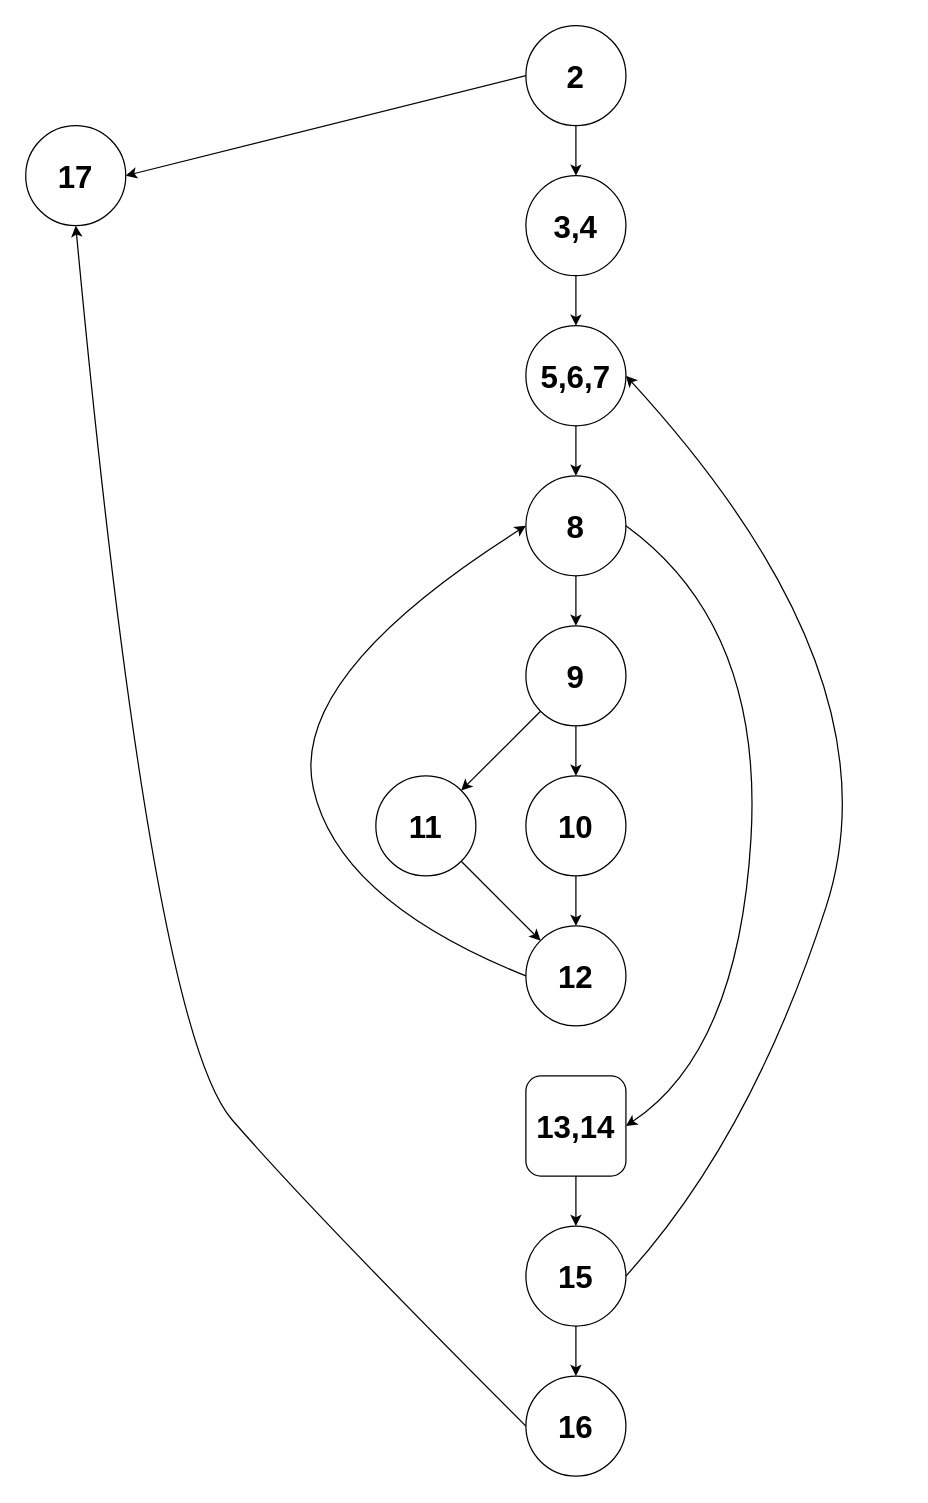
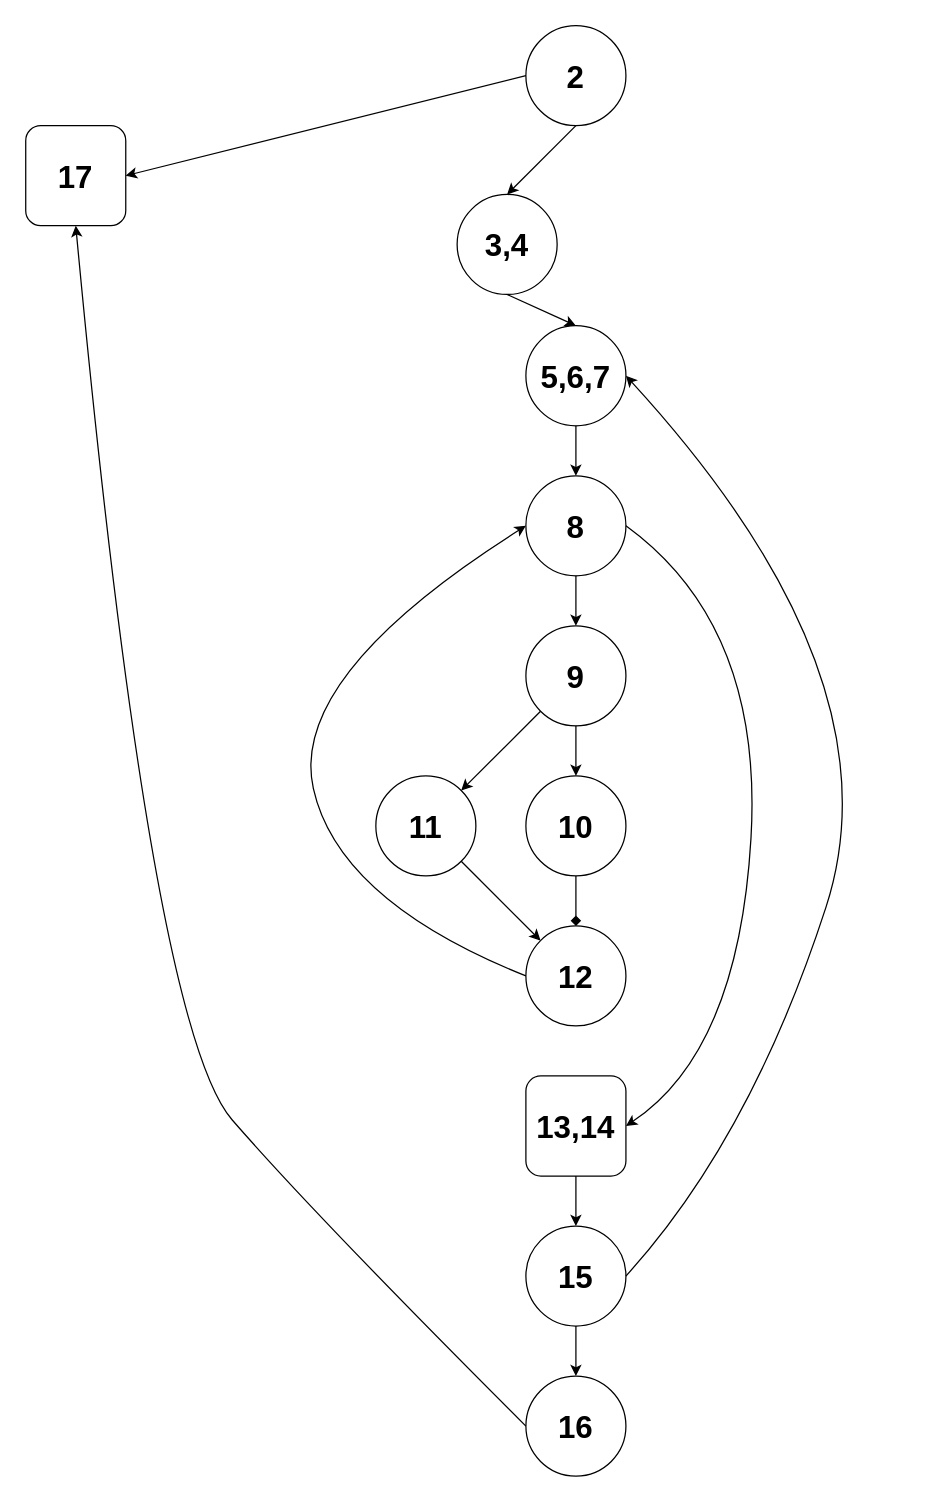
  <mxCell id="0" />
  <mxCell id="1" parent="0" />
  <mxCell id="2" value="2" style="ellipse;whiteSpace=wrap;html=1;aspect=fixed;fontSize=25;fontStyle=1" vertex="1" parent="1"><mxGeometry x="420" y="20" width="80" height="80" as="geometry" /></mxCell>
- <mxCell id="3" value="3,4" style="ellipse;whiteSpace=wrap;html=1;aspect=fixed;fontSize=25;fontStyle=1" vertex="1" parent="1"><mxGeometry x="420" y="140" width="80" height="80" as="geometry" /></mxCell>
- <mxCell id="4" value="17" style="ellipse;whiteSpace=wrap;html=1;aspect=fixed;fontSize=25;fontStyle=1" vertex="1" parent="1"><mxGeometry x="20" y="100" width="80" height="80" as="geometry" /></mxCell>
+ <mxCell id="3" value="3,4" style="ellipse;whiteSpace=wrap;html=1;aspect=fixed;fontSize=25;fontStyle=1" vertex="1" parent="1"><mxGeometry x="365" y="155" width="80" height="80" as="geometry" /></mxCell>
+ <mxCell id="4" value="17" style="whiteSpace=wrap;html=1;aspect=fixed;fontSize=25;fontStyle=1;rounded=1;" vertex="1" parent="1"><mxGeometry x="20" y="100" width="80" height="80" as="geometry" /></mxCell>
  <mxCell id="5" value="5,6,7" style="ellipse;whiteSpace=wrap;html=1;aspect=fixed;fontSize=25;fontStyle=1" vertex="1" parent="1"><mxGeometry x="420" y="260" width="80" height="80" as="geometry" /></mxCell>
  <mxCell id="6" value="8" style="ellipse;whiteSpace=wrap;html=1;aspect=fixed;fontSize=25;fontStyle=1" vertex="1" parent="1"><mxGeometry x="420" y="380" width="80" height="80" as="geometry" /></mxCell>
  <mxCell id="7" value="9" style="ellipse;whiteSpace=wrap;html=1;aspect=fixed;fontSize=25;fontStyle=1" vertex="1" parent="1"><mxGeometry x="420" y="500" width="80" height="80" as="geometry" /></mxCell>
  <mxCell id="8" value="11" style="ellipse;whiteSpace=wrap;html=1;aspect=fixed;fontSize=25;fontStyle=1" vertex="1" parent="1"><mxGeometry x="300" y="620" width="80" height="80" as="geometry" /></mxCell>
  <mxCell id="9" value="10" style="ellipse;whiteSpace=wrap;html=1;aspect=fixed;fontSize=25;fontStyle=1" vertex="1" parent="1"><mxGeometry x="420" y="620" width="80" height="80" as="geometry" /></mxCell>
  <mxCell id="10" value="12" style="ellipse;whiteSpace=wrap;html=1;aspect=fixed;fontSize=25;fontStyle=1" vertex="1" parent="1"><mxGeometry x="420" y="740" width="80" height="80" as="geometry" /></mxCell>
  <mxCell id="11" value="13,14" style="whiteSpace=wrap;html=1;aspect=fixed;fontSize=25;fontStyle=1;rounded=1;" vertex="1" parent="1"><mxGeometry x="420" y="860" width="80" height="80" as="geometry" /></mxCell>
  <mxCell id="12" value="15" style="ellipse;whiteSpace=wrap;html=1;aspect=fixed;fontSize=25;fontStyle=1" vertex="1" parent="1"><mxGeometry x="420" y="980" width="80" height="80" as="geometry" /></mxCell>
  <mxCell id="13" value="16" style="ellipse;whiteSpace=wrap;html=1;aspect=fixed;fontSize=25;fontStyle=1" vertex="1" parent="1"><mxGeometry x="420" y="1100" width="80" height="80" as="geometry" /></mxCell>
  <mxCell id="14" value="" style="endArrow=classic;html=1;rounded=0;fontSize=25;entryX=0.5;entryY=0;entryDx=0;entryDy=0;exitX=0.5;exitY=1;exitDx=0;exitDy=0;" edge="1" parent="1" source="2" target="3"><mxGeometry width="50" height="50" relative="1" as="geometry"><mxPoint x="440" y="150" as="sourcePoint" /><mxPoint x="490" y="100" as="targetPoint" /></mxGeometry></mxCell>
  <mxCell id="15" value="" style="endArrow=classic;html=1;rounded=0;fontSize=25;entryX=0.5;entryY=0;entryDx=0;entryDy=0;exitX=0.5;exitY=1;exitDx=0;exitDy=0;" edge="1" parent="1" source="3" target="5"><mxGeometry width="50" height="50" relative="1" as="geometry"><mxPoint x="440" y="270" as="sourcePoint" /><mxPoint x="490" y="220" as="targetPoint" /></mxGeometry></mxCell>
  <mxCell id="16" value="" style="endArrow=classic;html=1;rounded=0;fontSize=25;entryX=0.5;entryY=0;entryDx=0;entryDy=0;exitX=0.5;exitY=1;exitDx=0;exitDy=0;" edge="1" parent="1" source="5" target="6"><mxGeometry width="50" height="50" relative="1" as="geometry"><mxPoint x="440" y="390" as="sourcePoint" /><mxPoint x="490" y="340" as="targetPoint" /></mxGeometry></mxCell>
  <mxCell id="17" value="" style="endArrow=classic;html=1;rounded=0;fontSize=25;entryX=0.5;entryY=0;entryDx=0;entryDy=0;exitX=0.5;exitY=1;exitDx=0;exitDy=0;" edge="1" parent="1" source="6" target="7"><mxGeometry width="50" height="50" relative="1" as="geometry"><mxPoint x="430" y="510" as="sourcePoint" /><mxPoint x="480" y="460" as="targetPoint" /></mxGeometry></mxCell>
  <mxCell id="18" value="" style="endArrow=classic;html=1;rounded=0;fontSize=25;entryX=0.5;entryY=0;entryDx=0;entryDy=0;exitX=0.5;exitY=1;exitDx=0;exitDy=0;" edge="1" parent="1" source="7" target="9"><mxGeometry width="50" height="50" relative="1" as="geometry"><mxPoint x="430" y="630" as="sourcePoint" /><mxPoint x="480" y="580" as="targetPoint" /></mxGeometry></mxCell>
- <mxCell id="19" value="" style="endArrow=classic;html=1;rounded=0;fontSize=25;entryX=0.5;entryY=0;entryDx=0;entryDy=0;exitX=0.5;exitY=1;exitDx=0;exitDy=0;" edge="1" parent="1" source="9" target="10"><mxGeometry width="50" height="50" relative="1" as="geometry"><mxPoint x="430" y="750" as="sourcePoint" /><mxPoint x="480" y="700" as="targetPoint" /></mxGeometry></mxCell>
+ <mxCell id="19" value="" style="endArrow=diamond;html=1;rounded=0;fontSize=25;entryX=0.5;entryY=0;entryDx=0;entryDy=0;exitX=0.5;exitY=1;exitDx=0;exitDy=0;" edge="1" parent="1" source="9" target="10"><mxGeometry width="50" height="50" relative="1" as="geometry"><mxPoint x="430" y="750" as="sourcePoint" /><mxPoint x="480" y="700" as="targetPoint" /></mxGeometry></mxCell>
  <mxCell id="20" value="" style="endArrow=classic;html=1;rounded=0;fontSize=25;entryX=0.5;entryY=0;entryDx=0;entryDy=0;exitX=0.5;exitY=1;exitDx=0;exitDy=0;" edge="1" parent="1" source="11" target="12"><mxGeometry width="50" height="50" relative="1" as="geometry"><mxPoint x="430" y="990" as="sourcePoint" /><mxPoint x="480" y="940" as="targetPoint" /></mxGeometry></mxCell>
  <mxCell id="21" value="" style="endArrow=classic;html=1;rounded=0;fontSize=25;entryX=0.5;entryY=0;entryDx=0;entryDy=0;exitX=0.5;exitY=1;exitDx=0;exitDy=0;" edge="1" parent="1" source="12" target="13"><mxGeometry width="50" height="50" relative="1" as="geometry"><mxPoint x="440" y="1110" as="sourcePoint" /><mxPoint x="490" y="1060" as="targetPoint" /></mxGeometry></mxCell>
  <mxCell id="22" value="" style="endArrow=classic;html=1;rounded=0;fontSize=25;entryX=1;entryY=0;entryDx=0;entryDy=0;exitX=0;exitY=1;exitDx=0;exitDy=0;" edge="1" parent="1" source="7" target="8"><mxGeometry width="50" height="50" relative="1" as="geometry"><mxPoint x="340" y="590" as="sourcePoint" /><mxPoint x="390" y="540" as="targetPoint" /></mxGeometry></mxCell>
  <mxCell id="23" value="" style="endArrow=classic;html=1;rounded=0;fontSize=25;entryX=0;entryY=0;entryDx=0;entryDy=0;exitX=1;exitY=1;exitDx=0;exitDy=0;" edge="1" parent="1" source="8" target="10"><mxGeometry width="50" height="50" relative="1" as="geometry"><mxPoint x="370" y="690" as="sourcePoint" /><mxPoint x="420" y="640" as="targetPoint" /></mxGeometry></mxCell>
  <mxCell id="24" value="" style="curved=1;endArrow=classic;html=1;rounded=0;fontSize=25;exitX=0;exitY=0.5;exitDx=0;exitDy=0;entryX=0;entryY=0.5;entryDx=0;entryDy=0;" edge="1" parent="1" source="10" target="6"><mxGeometry width="50" height="50" relative="1" as="geometry"><mxPoint x="220" y="720" as="sourcePoint" /><mxPoint x="270" y="670" as="targetPoint" /><Array as="points"><mxPoint x="270" y="720" /><mxPoint x="230" y="540" /></Array></mxGeometry></mxCell>
  <mxCell id="25" value="" style="curved=1;endArrow=classic;html=1;rounded=0;fontSize=25;exitX=1;exitY=0.5;exitDx=0;exitDy=0;entryX=1;entryY=0.5;entryDx=0;entryDy=0;" edge="1" parent="1" source="6" target="11"><mxGeometry width="50" height="50" relative="1" as="geometry"><mxPoint x="620" y="560" as="sourcePoint" /><mxPoint x="580" y="800" as="targetPoint" /><Array as="points"><mxPoint x="610" y="500" /><mxPoint x="590" y="840" /></Array></mxGeometry></mxCell>
  <mxCell id="26" value="" style="curved=1;endArrow=classic;html=1;rounded=0;fontSize=25;exitX=1;exitY=0.5;exitDx=0;exitDy=0;entryX=1;entryY=0.5;entryDx=0;entryDy=0;" edge="1" parent="1" source="12" target="5"><mxGeometry width="50" height="50" relative="1" as="geometry"><mxPoint x="550" y="1040" as="sourcePoint" /><mxPoint x="730" y="380" as="targetPoint" /><Array as="points"><mxPoint x="600" y="910" /><mxPoint x="720" y="540" /></Array></mxGeometry></mxCell>
  <mxCell id="27" value="" style="curved=1;endArrow=classic;html=1;rounded=0;fontSize=25;exitX=0;exitY=0.5;exitDx=0;exitDy=0;entryX=0.5;entryY=1;entryDx=0;entryDy=0;" edge="1" parent="1" source="13" target="4"><mxGeometry width="50" height="50" relative="1" as="geometry"><mxPoint x="170" y="990" as="sourcePoint" /><mxPoint x="220" y="940" as="targetPoint" /><Array as="points"><mxPoint x="250" y="970" /><mxPoint x="120" y="820" /></Array></mxGeometry></mxCell>
  <mxCell id="28" value="" style="endArrow=classic;html=1;rounded=0;fontSize=25;exitX=0;exitY=0.5;exitDx=0;exitDy=0;entryX=1;entryY=0.5;entryDx=0;entryDy=0;" edge="1" parent="1" source="2" target="4"><mxGeometry width="50" height="50" relative="1" as="geometry"><mxPoint x="80" y="390" as="sourcePoint" /><mxPoint x="130" y="340" as="targetPoint" /></mxGeometry></mxCell>
